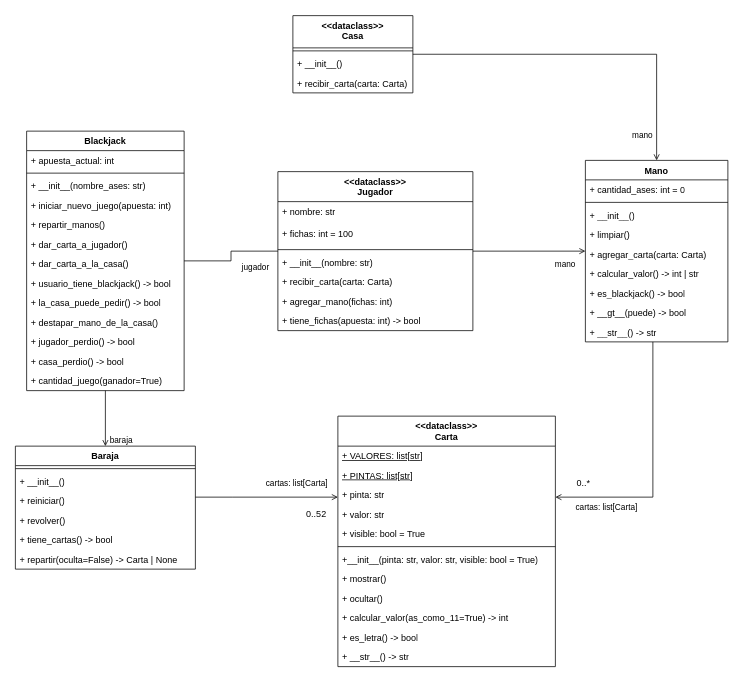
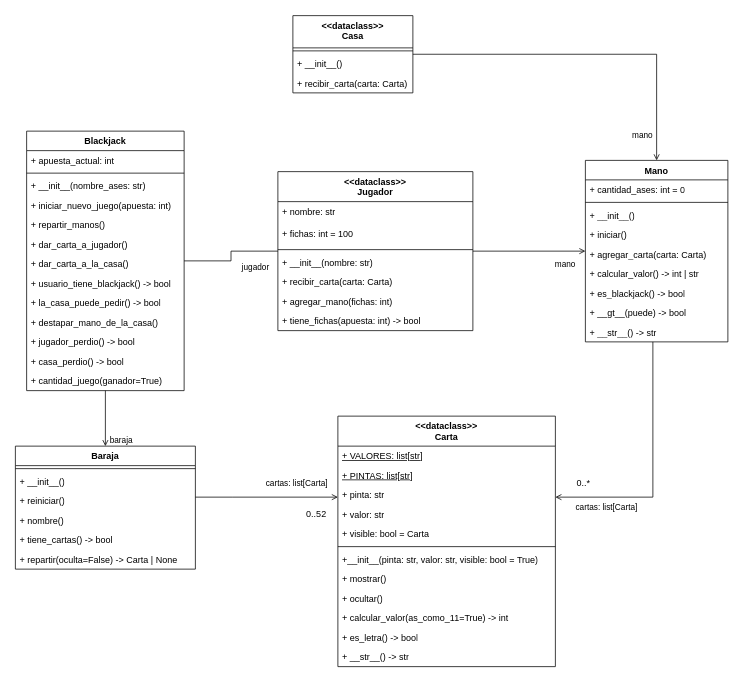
  <mxCell id="0" />
  <mxCell id="1" parent="0" />
  <mxCell id="2" style="edgeStyle=orthogonalEdgeStyle;rounded=0;orthogonalLoop=1;jettySize=auto;html=1;endArrow=open;endFill=0;" parent="1" source="4" target="21" edge="1"><mxGeometry relative="1" as="geometry" /></mxCell>
  <mxCell id="3" value="baraja" style="edgeLabel;html=1;align=center;verticalAlign=middle;resizable=0;points=[];" parent="2" vertex="1" connectable="0"><mxGeometry x="0.75" y="1" relative="1" as="geometry"><mxPoint x="19" as="offset" /></mxGeometry></mxCell>
  <mxCell id="4" value="Blackjack" style="swimlane;fontStyle=1;align=center;verticalAlign=top;childLayout=stackLayout;horizontal=1;startSize=26;horizontalStack=0;resizeParent=1;resizeParentMax=0;resizeLast=0;collapsible=1;marginBottom=0;whiteSpace=wrap;html=1;" parent="1" vertex="1"><mxGeometry x="35" y="174" width="210" height="346" as="geometry" /></mxCell>
  <mxCell id="5" value="+ apuesta_actual: int" style="text;strokeColor=none;fillColor=none;align=left;verticalAlign=top;spacingLeft=4;spacingRight=4;overflow=hidden;rotatable=0;points=[[0,0.5],[1,0.5]];portConstraint=eastwest;whiteSpace=wrap;html=1;" parent="4" vertex="1"><mxGeometry y="26" width="210" height="26" as="geometry" /></mxCell>
  <mxCell id="6" value="" style="line;strokeWidth=1;fillColor=none;align=left;verticalAlign=middle;spacingTop=-1;spacingLeft=3;spacingRight=3;rotatable=0;labelPosition=right;points=[];portConstraint=eastwest;strokeColor=inherit;" parent="4" vertex="1"><mxGeometry y="52" width="210" height="8" as="geometry" /></mxCell>
  <mxCell id="7" value="+ __init__(nombre_ases: str)" style="text;strokeColor=none;fillColor=none;align=left;verticalAlign=top;spacingLeft=4;spacingRight=4;overflow=hidden;rotatable=0;points=[[0,0.5],[1,0.5]];portConstraint=eastwest;whiteSpace=wrap;html=1;" parent="4" vertex="1"><mxGeometry y="60" width="210" height="26" as="geometry" /></mxCell>
  <mxCell id="8" value="+ iniciar_nuevo_juego(apuesta: int)" style="text;strokeColor=none;fillColor=none;align=left;verticalAlign=top;spacingLeft=4;spacingRight=4;overflow=hidden;rotatable=0;points=[[0,0.5],[1,0.5]];portConstraint=eastwest;whiteSpace=wrap;html=1;" parent="4" vertex="1"><mxGeometry y="86" width="210" height="26" as="geometry" /></mxCell>
  <mxCell id="9" value="+ repartir_manos()" style="text;strokeColor=none;fillColor=none;align=left;verticalAlign=top;spacingLeft=4;spacingRight=4;overflow=hidden;rotatable=0;points=[[0,0.5],[1,0.5]];portConstraint=eastwest;whiteSpace=wrap;html=1;" parent="4" vertex="1"><mxGeometry y="112" width="210" height="26" as="geometry" /></mxCell>
  <mxCell id="10" value="+ dar_carta_a_jugador()" style="text;strokeColor=none;fillColor=none;align=left;verticalAlign=top;spacingLeft=4;spacingRight=4;overflow=hidden;rotatable=0;points=[[0,0.5],[1,0.5]];portConstraint=eastwest;whiteSpace=wrap;html=1;" parent="4" vertex="1"><mxGeometry y="138" width="210" height="26" as="geometry" /></mxCell>
  <mxCell id="11" value="+ dar_carta_a_la_casa()" style="text;strokeColor=none;fillColor=none;align=left;verticalAlign=top;spacingLeft=4;spacingRight=4;overflow=hidden;rotatable=0;points=[[0,0.5],[1,0.5]];portConstraint=eastwest;whiteSpace=wrap;html=1;" parent="4" vertex="1"><mxGeometry y="164" width="210" height="26" as="geometry" /></mxCell>
  <mxCell id="12" value="+ usuario_tiene_blackjack() -&amp;gt; bool" style="text;strokeColor=none;fillColor=none;align=left;verticalAlign=top;spacingLeft=4;spacingRight=4;overflow=hidden;rotatable=0;points=[[0,0.5],[1,0.5]];portConstraint=eastwest;whiteSpace=wrap;html=1;" parent="4" vertex="1"><mxGeometry y="190" width="210" height="26" as="geometry" /></mxCell>
  <mxCell id="13" value="+ la_casa_puede_pedir() -&amp;gt; bool" style="text;strokeColor=none;fillColor=none;align=left;verticalAlign=top;spacingLeft=4;spacingRight=4;overflow=hidden;rotatable=0;points=[[0,0.5],[1,0.5]];portConstraint=eastwest;whiteSpace=wrap;html=1;" parent="4" vertex="1"><mxGeometry y="216" width="210" height="26" as="geometry" /></mxCell>
  <mxCell id="14" value="+ destapar_mano_de_la_casa()" style="text;strokeColor=none;fillColor=none;align=left;verticalAlign=top;spacingLeft=4;spacingRight=4;overflow=hidden;rotatable=0;points=[[0,0.5],[1,0.5]];portConstraint=eastwest;whiteSpace=wrap;html=1;" parent="4" vertex="1"><mxGeometry y="242" width="210" height="26" as="geometry" /></mxCell>
  <mxCell id="15" value="+ jugador_perdio() -&amp;gt; bool" style="text;strokeColor=none;fillColor=none;align=left;verticalAlign=top;spacingLeft=4;spacingRight=4;overflow=hidden;rotatable=0;points=[[0,0.5],[1,0.5]];portConstraint=eastwest;whiteSpace=wrap;html=1;" parent="4" vertex="1"><mxGeometry y="268" width="210" height="26" as="geometry" /></mxCell>
  <mxCell id="16" value="+ casa_perdio() -&amp;gt; bool" style="text;strokeColor=none;fillColor=none;align=left;verticalAlign=top;spacingLeft=4;spacingRight=4;overflow=hidden;rotatable=0;points=[[0,0.5],[1,0.5]];portConstraint=eastwest;whiteSpace=wrap;html=1;" parent="4" vertex="1"><mxGeometry y="294" width="210" height="26" as="geometry" /></mxCell>
  <mxCell id="17" value="+ cantidad_juego(ganador=True)" style="text;strokeColor=none;fillColor=none;align=left;verticalAlign=top;spacingLeft=4;spacingRight=4;overflow=hidden;rotatable=0;points=[[0,0.5],[1,0.5]];portConstraint=eastwest;whiteSpace=wrap;html=1;" parent="4" vertex="1"><mxGeometry y="320" width="210" height="26" as="geometry" /></mxCell>
  <mxCell id="18" style="edgeStyle=orthogonalEdgeStyle;rounded=0;orthogonalLoop=1;jettySize=auto;html=1;endArrow=open;endFill=0;" parent="1" source="21" target="38" edge="1"><mxGeometry relative="1" as="geometry"><Array as="points"><mxPoint x="310" y="662" /><mxPoint x="310" y="662" /></Array></mxGeometry></mxCell>
  <mxCell id="19" value="0..52" style="edgeLabel;html=1;align=center;verticalAlign=middle;resizable=0;points=[];fontSize=12;" parent="18" vertex="1" connectable="0"><mxGeometry x="0.706" y="1" relative="1" as="geometry"><mxPoint x="-2" y="23" as="offset" /></mxGeometry></mxCell>
  <mxCell id="20" value="cartas: list[Carta]" style="edgeLabel;html=1;align=center;verticalAlign=middle;resizable=0;points=[];" parent="18" vertex="1" connectable="0"><mxGeometry x="0.685" relative="1" as="geometry"><mxPoint x="-26" y="-19" as="offset" /></mxGeometry></mxCell>
  <mxCell id="21" value="Baraja" style="swimlane;fontStyle=1;align=center;verticalAlign=top;childLayout=stackLayout;horizontal=1;startSize=26;horizontalStack=0;resizeParent=1;resizeParentMax=0;resizeLast=0;collapsible=1;marginBottom=0;whiteSpace=wrap;html=1;" parent="1" vertex="1"><mxGeometry y="594" width="240" height="164" as="geometry" x="20" /></mxCell>
  <mxCell id="22" value="" style="line;strokeWidth=1;fillColor=none;align=left;verticalAlign=middle;spacingTop=-1;spacingLeft=3;spacingRight=3;rotatable=0;labelPosition=right;points=[];portConstraint=eastwest;strokeColor=inherit;" parent="21" vertex="1"><mxGeometry y="26" width="240" height="8" as="geometry" /></mxCell>
  <mxCell id="23" value="+ __init__()" style="text;strokeColor=none;fillColor=none;align=left;verticalAlign=top;spacingLeft=4;spacingRight=4;overflow=hidden;rotatable=0;points=[[0,0.5],[1,0.5]];portConstraint=eastwest;whiteSpace=wrap;html=1;" parent="21" vertex="1"><mxGeometry y="34" width="240" height="26" as="geometry" /></mxCell>
  <mxCell id="24" value="+ reiniciar()" style="text;strokeColor=none;fillColor=none;align=left;verticalAlign=top;spacingLeft=4;spacingRight=4;overflow=hidden;rotatable=0;points=[[0,0.5],[1,0.5]];portConstraint=eastwest;whiteSpace=wrap;html=1;" parent="21" vertex="1"><mxGeometry y="60" width="240" height="26" as="geometry" /></mxCell>
- <mxCell id="25" value="+ revolver()" style="text;strokeColor=none;fillColor=none;align=left;verticalAlign=top;spacingLeft=4;spacingRight=4;overflow=hidden;rotatable=0;points=[[0,0.5],[1,0.5]];portConstraint=eastwest;whiteSpace=wrap;html=1;" parent="21" vertex="1"><mxGeometry y="86" width="240" height="26" as="geometry" /></mxCell>
+ <mxCell id="25" value="+ nombre()" style="text;strokeColor=none;fillColor=none;align=left;verticalAlign=top;spacingLeft=4;spacingRight=4;overflow=hidden;rotatable=0;points=[[0,0.5],[1,0.5]];portConstraint=eastwest;whiteSpace=wrap;html=1;" parent="21" vertex="1"><mxGeometry y="86" width="240" height="26" as="geometry" /></mxCell>
  <mxCell id="26" value="+ tiene_cartas() -&amp;gt; bool" style="text;strokeColor=none;fillColor=none;align=left;verticalAlign=top;spacingLeft=4;spacingRight=4;overflow=hidden;rotatable=0;points=[[0,0.5],[1,0.5]];portConstraint=eastwest;whiteSpace=wrap;html=1;" parent="21" vertex="1"><mxGeometry y="112" width="240" height="26" as="geometry" /></mxCell>
  <mxCell id="27" value="+ repartir(oculta=False) -&amp;gt; Carta | None" style="text;strokeColor=none;fillColor=none;align=left;verticalAlign=top;spacingLeft=4;spacingRight=4;overflow=hidden;rotatable=0;points=[[0,0.5],[1,0.5]];portConstraint=eastwest;whiteSpace=wrap;html=1;" parent="21" vertex="1"><mxGeometry y="138" width="240" height="26" as="geometry" /></mxCell>
  <mxCell id="28" style="edgeStyle=orthogonalEdgeStyle;rounded=0;orthogonalLoop=1;jettySize=auto;html=1;entryX=0;entryY=0.5;entryDx=0;entryDy=0;endArrow=open;endFill=0;" parent="1" source="30" target="54" edge="1"><mxGeometry relative="1" as="geometry" /></mxCell>
  <mxCell id="29" value="mano" style="edgeLabel;html=1;align=center;verticalAlign=middle;resizable=0;points=[];" parent="28" vertex="1" connectable="0"><mxGeometry x="0.608" relative="1" as="geometry"><mxPoint x="1" y="17" as="offset" /></mxGeometry></mxCell>
  <mxCell id="30" value="&lt;div&gt;&amp;lt;&amp;lt;dataclass&amp;gt;&amp;gt;&lt;/div&gt;Jugador" style="swimlane;fontStyle=1;align=center;verticalAlign=top;childLayout=stackLayout;horizontal=1;startSize=40;horizontalStack=0;resizeParent=1;resizeParentMax=0;resizeLast=0;collapsible=1;marginBottom=0;whiteSpace=wrap;html=1;" parent="1" vertex="1"><mxGeometry x="370" y="228" width="260" height="212" as="geometry" /></mxCell>
  <mxCell id="31" value="+ nombre: str" style="text;strokeColor=none;fillColor=none;align=left;verticalAlign=top;spacingLeft=4;spacingRight=4;overflow=hidden;rotatable=0;points=[[0,0.5],[1,0.5]];portConstraint=eastwest;whiteSpace=wrap;html=1;" parent="30" vertex="1"><mxGeometry y="40" width="260" height="30" as="geometry" /></mxCell>
  <mxCell id="32" value="+ fichas: int = 100" style="text;strokeColor=none;fillColor=none;align=left;verticalAlign=top;spacingLeft=4;spacingRight=4;overflow=hidden;rotatable=0;points=[[0,0.5],[1,0.5]];portConstraint=eastwest;whiteSpace=wrap;html=1;" parent="30" vertex="1"><mxGeometry y="70" width="260" height="30" as="geometry" /></mxCell>
  <mxCell id="33" value="" style="line;strokeWidth=1;fillColor=none;align=left;verticalAlign=middle;spacingTop=-1;spacingLeft=3;spacingRight=3;rotatable=0;labelPosition=right;points=[];portConstraint=eastwest;strokeColor=inherit;" parent="30" vertex="1"><mxGeometry y="100" width="260" height="8" as="geometry" /></mxCell>
  <mxCell id="34" value="+ __init__(nombre: str)" style="text;strokeColor=none;fillColor=none;align=left;verticalAlign=top;spacingLeft=4;spacingRight=4;overflow=hidden;rotatable=0;points=[[0,0.5],[1,0.5]];portConstraint=eastwest;whiteSpace=wrap;html=1;" parent="30" vertex="1"><mxGeometry y="108" width="260" height="26" as="geometry" /></mxCell>
  <mxCell id="35" value="+ recibir_carta(carta: Carta)" style="text;strokeColor=none;fillColor=none;align=left;verticalAlign=top;spacingLeft=4;spacingRight=4;overflow=hidden;rotatable=0;points=[[0,0.5],[1,0.5]];portConstraint=eastwest;whiteSpace=wrap;html=1;" parent="30" vertex="1"><mxGeometry y="134" width="260" height="26" as="geometry" /></mxCell>
  <mxCell id="36" value="+ agregar_mano(fichas: int)" style="text;strokeColor=none;fillColor=none;align=left;verticalAlign=top;spacingLeft=4;spacingRight=4;overflow=hidden;rotatable=0;points=[[0,0.5],[1,0.5]];portConstraint=eastwest;whiteSpace=wrap;html=1;" parent="30" vertex="1"><mxGeometry y="160" width="260" height="26" as="geometry" /></mxCell>
  <mxCell id="37" value="+ tiene_fichas(apuesta: int) -&amp;gt; bool" style="text;strokeColor=none;fillColor=none;align=left;verticalAlign=top;spacingLeft=4;spacingRight=4;overflow=hidden;rotatable=0;points=[[0,0.5],[1,0.5]];portConstraint=eastwest;whiteSpace=wrap;html=1;" parent="30" vertex="1"><mxGeometry y="186" width="260" height="26" as="geometry" /></mxCell>
  <mxCell id="38" value="&lt;div&gt;&amp;lt;&amp;lt;dataclass&amp;gt;&amp;gt;&lt;/div&gt;Carta" style="swimlane;fontStyle=1;align=center;verticalAlign=top;childLayout=stackLayout;horizontal=1;startSize=40;horizontalStack=0;resizeParent=1;resizeParentMax=0;resizeLast=0;collapsible=1;marginBottom=0;whiteSpace=wrap;html=1;" parent="1" vertex="1"><mxGeometry x="450" y="554" width="290" height="334" as="geometry" /></mxCell>
  <mxCell id="39" value="+ VALORES: list[str]" style="text;strokeColor=none;fillColor=none;align=left;verticalAlign=top;spacingLeft=4;spacingRight=4;overflow=hidden;rotatable=0;points=[[0,0.5],[1,0.5]];portConstraint=eastwest;whiteSpace=wrap;html=1;fontStyle=4" parent="38" vertex="1"><mxGeometry y="40" width="290" height="26" as="geometry" /></mxCell>
  <mxCell id="40" value="+ PINTAS: list[str]" style="text;strokeColor=none;fillColor=none;align=left;verticalAlign=top;spacingLeft=4;spacingRight=4;overflow=hidden;rotatable=0;points=[[0,0.5],[1,0.5]];portConstraint=eastwest;whiteSpace=wrap;html=1;fontStyle=4" parent="38" vertex="1"><mxGeometry y="66" width="290" height="26" as="geometry" /></mxCell>
  <mxCell id="41" value="+ pinta: str" style="text;strokeColor=none;fillColor=none;align=left;verticalAlign=top;spacingLeft=4;spacingRight=4;overflow=hidden;rotatable=0;points=[[0,0.5],[1,0.5]];portConstraint=eastwest;whiteSpace=wrap;html=1;" parent="38" vertex="1"><mxGeometry y="92" width="290" height="26" as="geometry" /></mxCell>
  <mxCell id="42" value="+ valor: str" style="text;strokeColor=none;fillColor=none;align=left;verticalAlign=top;spacingLeft=4;spacingRight=4;overflow=hidden;rotatable=0;points=[[0,0.5],[1,0.5]];portConstraint=eastwest;whiteSpace=wrap;html=1;" parent="38" vertex="1"><mxGeometry y="118" width="290" height="26" as="geometry" /></mxCell>
- <mxCell id="43" value="+ visible: bool = True" style="text;strokeColor=none;fillColor=none;align=left;verticalAlign=top;spacingLeft=4;spacingRight=4;overflow=hidden;rotatable=0;points=[[0,0.5],[1,0.5]];portConstraint=eastwest;whiteSpace=wrap;html=1;" parent="38" vertex="1"><mxGeometry y="144" width="290" height="26" as="geometry" /></mxCell>
+ <mxCell id="43" value="+ visible: bool = Carta" style="text;strokeColor=none;fillColor=none;align=left;verticalAlign=top;spacingLeft=4;spacingRight=4;overflow=hidden;rotatable=0;points=[[0,0.5],[1,0.5]];portConstraint=eastwest;whiteSpace=wrap;html=1;" parent="38" vertex="1"><mxGeometry y="144" width="290" height="26" as="geometry" /></mxCell>
  <mxCell id="44" value="" style="line;strokeWidth=1;fillColor=none;align=left;verticalAlign=middle;spacingTop=-1;spacingLeft=3;spacingRight=3;rotatable=0;labelPosition=right;points=[];portConstraint=eastwest;strokeColor=inherit;" parent="38" vertex="1"><mxGeometry y="170" width="290" height="8" as="geometry" /></mxCell>
  <mxCell id="45" value="+__init__(pinta: str, valor: str, visible: bool = True)" style="text;strokeColor=none;fillColor=none;align=left;verticalAlign=top;spacingLeft=4;spacingRight=4;overflow=hidden;rotatable=0;points=[[0,0.5],[1,0.5]];portConstraint=eastwest;whiteSpace=wrap;html=1;" parent="38" vertex="1"><mxGeometry y="178" width="290" height="26" as="geometry" /></mxCell>
  <mxCell id="46" value="+ mostrar()" style="text;strokeColor=none;fillColor=none;align=left;verticalAlign=top;spacingLeft=4;spacingRight=4;overflow=hidden;rotatable=0;points=[[0,0.5],[1,0.5]];portConstraint=eastwest;whiteSpace=wrap;html=1;" parent="38" vertex="1"><mxGeometry y="204" width="290" height="26" as="geometry" /></mxCell>
  <mxCell id="47" value="+ ocultar()" style="text;strokeColor=none;fillColor=none;align=left;verticalAlign=top;spacingLeft=4;spacingRight=4;overflow=hidden;rotatable=0;points=[[0,0.5],[1,0.5]];portConstraint=eastwest;whiteSpace=wrap;html=1;" parent="38" vertex="1"><mxGeometry y="230" width="290" height="26" as="geometry" /></mxCell>
  <mxCell id="48" value="+ calcular_valor(as_como_11=True) -&amp;gt; int" style="text;strokeColor=none;fillColor=none;align=left;verticalAlign=top;spacingLeft=4;spacingRight=4;overflow=hidden;rotatable=0;points=[[0,0.5],[1,0.5]];portConstraint=eastwest;whiteSpace=wrap;html=1;" parent="38" vertex="1"><mxGeometry y="256" width="290" height="26" as="geometry" /></mxCell>
  <mxCell id="49" value="+ es_letra() -&amp;gt; bool" style="text;strokeColor=none;fillColor=none;align=left;verticalAlign=top;spacingLeft=4;spacingRight=4;overflow=hidden;rotatable=0;points=[[0,0.5],[1,0.5]];portConstraint=eastwest;whiteSpace=wrap;html=1;" parent="38" vertex="1"><mxGeometry y="282" width="290" height="26" as="geometry" /></mxCell>
  <mxCell id="50" value="+ __str__() -&amp;gt; str" style="text;strokeColor=none;fillColor=none;align=left;verticalAlign=top;spacingLeft=4;spacingRight=4;overflow=hidden;rotatable=0;points=[[0,0.5],[1,0.5]];portConstraint=eastwest;whiteSpace=wrap;html=1;" parent="38" vertex="1"><mxGeometry y="308" width="290" height="26" as="geometry" /></mxCell>
  <mxCell id="51" style="edgeStyle=orthogonalEdgeStyle;rounded=0;orthogonalLoop=1;jettySize=auto;html=1;endArrow=open;endFill=0;" parent="1" source="54" target="38" edge="1"><mxGeometry relative="1" as="geometry"><Array as="points"><mxPoint x="870" y="662" /></Array></mxGeometry></mxCell>
  <mxCell id="52" value="0..*" style="edgeLabel;html=1;align=center;verticalAlign=middle;resizable=0;points=[];fontSize=12;" parent="51" vertex="1" connectable="0"><mxGeometry x="0.878" y="1" relative="1" as="geometry"><mxPoint x="15" y="-20" as="offset" /></mxGeometry></mxCell>
  <mxCell id="53" value="cartas: list[Carta]" style="edgeLabel;html=1;align=center;verticalAlign=middle;resizable=0;points=[];" parent="51" vertex="1" connectable="0"><mxGeometry x="0.86" y="-1" relative="1" as="geometry"><mxPoint x="43" y="13" as="offset" /></mxGeometry></mxCell>
  <mxCell id="54" value="Mano" style="swimlane;fontStyle=1;align=center;verticalAlign=top;childLayout=stackLayout;horizontal=1;startSize=26;horizontalStack=0;resizeParent=1;resizeParentMax=0;resizeLast=0;collapsible=1;marginBottom=0;whiteSpace=wrap;html=1;" parent="1" vertex="1"><mxGeometry x="780" y="213" width="190" height="242" as="geometry" /></mxCell>
  <mxCell id="55" value="+ cantidad_ases: int = 0" style="text;strokeColor=none;fillColor=none;align=left;verticalAlign=top;spacingLeft=4;spacingRight=4;overflow=hidden;rotatable=0;points=[[0,0.5],[1,0.5]];portConstraint=eastwest;whiteSpace=wrap;html=1;" parent="54" vertex="1"><mxGeometry y="26" width="190" height="26" as="geometry" /></mxCell>
  <mxCell id="56" value="" style="line;strokeWidth=1;fillColor=none;align=left;verticalAlign=middle;spacingTop=-1;spacingLeft=3;spacingRight=3;rotatable=0;labelPosition=right;points=[];portConstraint=eastwest;strokeColor=inherit;" parent="54" vertex="1"><mxGeometry y="52" width="190" height="8" as="geometry" /></mxCell>
  <mxCell id="57" value="+ __init__()" style="text;strokeColor=none;fillColor=none;align=left;verticalAlign=top;spacingLeft=4;spacingRight=4;overflow=hidden;rotatable=0;points=[[0,0.5],[1,0.5]];portConstraint=eastwest;whiteSpace=wrap;html=1;" parent="54" vertex="1"><mxGeometry y="60" width="190" height="26" as="geometry" /></mxCell>
- <mxCell id="58" value="+ limpiar()" style="text;strokeColor=none;fillColor=none;align=left;verticalAlign=top;spacingLeft=4;spacingRight=4;overflow=hidden;rotatable=0;points=[[0,0.5],[1,0.5]];portConstraint=eastwest;whiteSpace=wrap;html=1;" parent="54" vertex="1"><mxGeometry y="86" width="190" height="26" as="geometry" /></mxCell>
+ <mxCell id="58" value="+ iniciar()" style="text;strokeColor=none;fillColor=none;align=left;verticalAlign=top;spacingLeft=4;spacingRight=4;overflow=hidden;rotatable=0;points=[[0,0.5],[1,0.5]];portConstraint=eastwest;whiteSpace=wrap;html=1;" parent="54" vertex="1"><mxGeometry y="86" width="190" height="26" as="geometry" /></mxCell>
  <mxCell id="59" value="+ agregar_carta(carta: Carta)" style="text;strokeColor=none;fillColor=none;align=left;verticalAlign=top;spacingLeft=4;spacingRight=4;overflow=hidden;rotatable=0;points=[[0,0.5],[1,0.5]];portConstraint=eastwest;whiteSpace=wrap;html=1;" parent="54" vertex="1"><mxGeometry y="112" width="190" height="26" as="geometry" /></mxCell>
  <mxCell id="60" value="+ calcular_valor() -&amp;gt; int | str" style="text;strokeColor=none;fillColor=none;align=left;verticalAlign=top;spacingLeft=4;spacingRight=4;overflow=hidden;rotatable=0;points=[[0,0.5],[1,0.5]];portConstraint=eastwest;whiteSpace=wrap;html=1;" parent="54" vertex="1"><mxGeometry y="138" width="190" height="26" as="geometry" /></mxCell>
  <mxCell id="61" value="+ es_blackjack() -&amp;gt; bool" style="text;strokeColor=none;fillColor=none;align=left;verticalAlign=top;spacingLeft=4;spacingRight=4;overflow=hidden;rotatable=0;points=[[0,0.5],[1,0.5]];portConstraint=eastwest;whiteSpace=wrap;html=1;" parent="54" vertex="1"><mxGeometry y="164" width="190" height="26" as="geometry" /></mxCell>
  <mxCell id="62" value="+ __gt__(puede) -&amp;gt; bool" style="text;strokeColor=none;fillColor=none;align=left;verticalAlign=top;spacingLeft=4;spacingRight=4;overflow=hidden;rotatable=0;points=[[0,0.5],[1,0.5]];portConstraint=eastwest;whiteSpace=wrap;html=1;" parent="54" vertex="1"><mxGeometry y="190" width="190" height="26" as="geometry" /></mxCell>
  <mxCell id="63" value="+ __str__() -&amp;gt; str" style="text;strokeColor=none;fillColor=none;align=left;verticalAlign=top;spacingLeft=4;spacingRight=4;overflow=hidden;rotatable=0;points=[[0,0.5],[1,0.5]];portConstraint=eastwest;whiteSpace=wrap;html=1;" parent="54" vertex="1"><mxGeometry y="216" width="190" height="26" as="geometry" /></mxCell>
  <mxCell id="64" style="edgeStyle=orthogonalEdgeStyle;rounded=0;orthogonalLoop=1;jettySize=auto;html=1;entryX=0.5;entryY=0;entryDx=0;entryDy=0;endArrow=open;endFill=0;" parent="1" source="66" target="54" edge="1"><mxGeometry relative="1" as="geometry" /></mxCell>
  <mxCell id="65" value="mano" style="edgeLabel;html=1;align=center;verticalAlign=middle;resizable=0;points=[];" parent="64" vertex="1" connectable="0"><mxGeometry x="0.868" y="2" relative="1" as="geometry"><mxPoint x="-22" y="-4" as="offset" /></mxGeometry></mxCell>
  <mxCell id="66" value="&lt;div&gt;&amp;lt;&amp;lt;dataclass&amp;gt;&amp;gt;&lt;/div&gt;Casa" style="swimlane;fontStyle=1;align=center;verticalAlign=top;childLayout=stackLayout;horizontal=1;startSize=43;horizontalStack=0;resizeParent=1;resizeParentMax=0;resizeLast=0;collapsible=1;marginBottom=0;whiteSpace=wrap;html=1;" parent="1" vertex="1"><mxGeometry x="390" y="20" width="160" height="103" as="geometry" /></mxCell>
  <mxCell id="67" value="" style="line;strokeWidth=1;fillColor=none;align=left;verticalAlign=middle;spacingTop=-1;spacingLeft=3;spacingRight=3;rotatable=0;labelPosition=right;points=[];portConstraint=eastwest;strokeColor=inherit;" parent="66" vertex="1"><mxGeometry y="43" width="160" height="8" as="geometry" /></mxCell>
  <mxCell id="68" value="+ __init__()" style="text;strokeColor=none;fillColor=none;align=left;verticalAlign=top;spacingLeft=4;spacingRight=4;overflow=hidden;rotatable=0;points=[[0,0.5],[1,0.5]];portConstraint=eastwest;whiteSpace=wrap;html=1;" parent="66" vertex="1"><mxGeometry y="51" width="160" height="26" as="geometry" /></mxCell>
  <mxCell id="69" value="+ recibir_carta(carta: Carta)" style="text;strokeColor=none;fillColor=none;align=left;verticalAlign=top;spacingLeft=4;spacingRight=4;overflow=hidden;rotatable=0;points=[[0,0.5],[1,0.5]];portConstraint=eastwest;whiteSpace=wrap;html=1;" parent="66" vertex="1"><mxGeometry y="77" width="160" height="26" as="geometry" /></mxCell>
  <mxCell id="70" style="edgeStyle=orthogonalEdgeStyle;rounded=0;orthogonalLoop=1;jettySize=auto;html=1;endArrow=none;endFill=0;exitX=1;exitY=0.5;exitDx=0;exitDy=0;" parent="1" source="4" target="30" edge="1"><mxGeometry relative="1" as="geometry"><mxPoint x="240" y="264" as="sourcePoint" /><mxPoint x="330" y="381" as="targetPoint" /><Array as="points" /></mxGeometry></mxCell>
  <mxCell id="71" value="jugador" style="edgeLabel;html=1;align=center;verticalAlign=middle;resizable=0;points=[];" parent="70" vertex="1" connectable="0"><mxGeometry x="0.685" relative="1" as="geometry"><mxPoint x="-9" y="20" as="offset" /></mxGeometry></mxCell>
